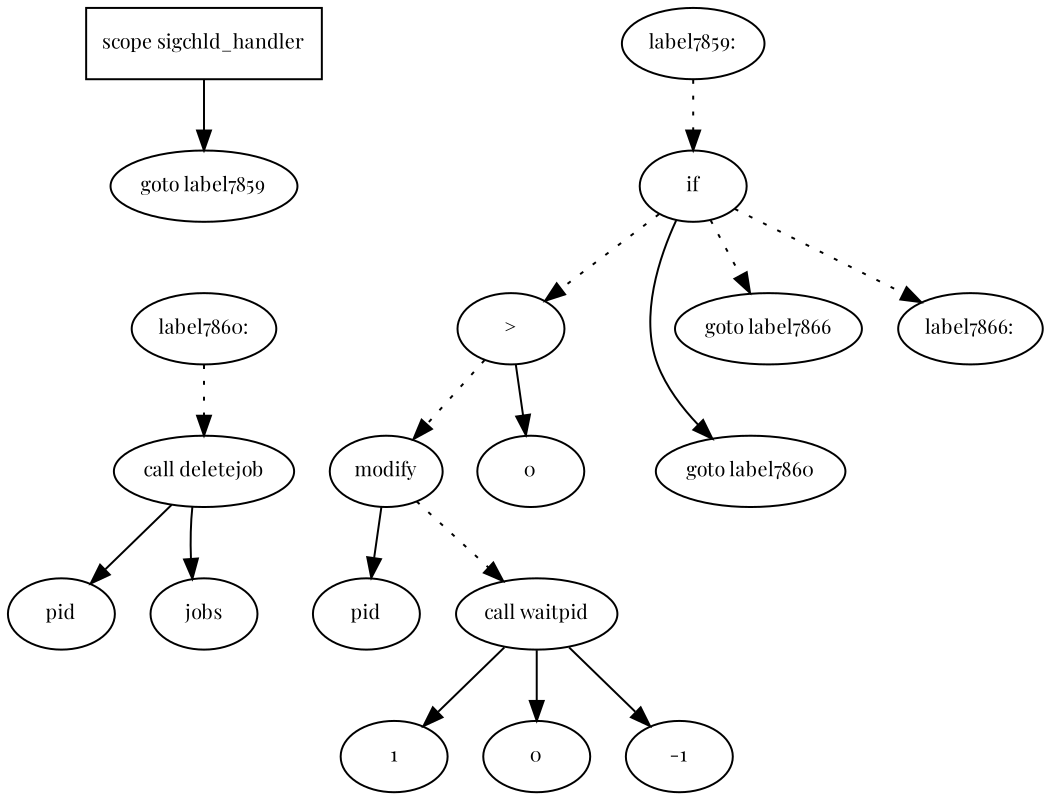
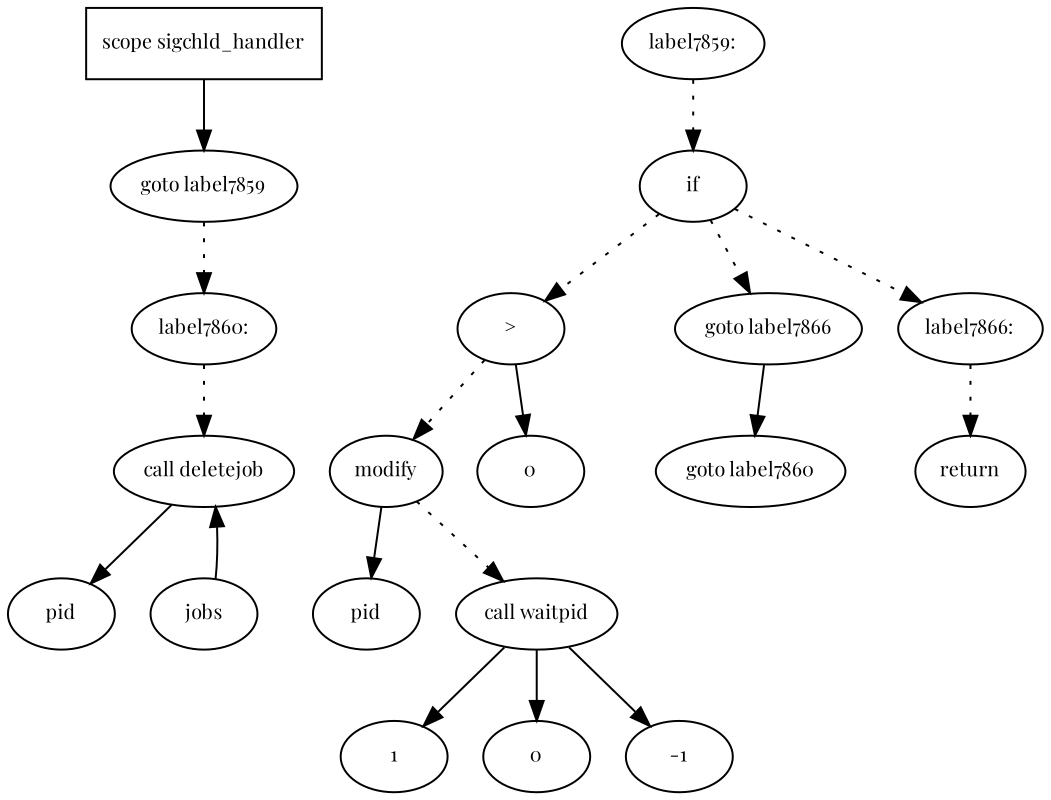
  digraph {
    fontname="Playfair Display"
    fontsize=10
    node [fontname="Playfair Display" fontsize=10 shape=ellipse]
    edge [fontname="Playfair Display" fontsize=10]
    n1 [label="scope sigchld_handler" shape=box]
    n2 [label="goto label7859"]
    n3 [label="label7860:"]
    n4 [label="call deletejob"]
    n5 [label=pid]
    n6 [label=jobs]
    n7 [label="label7859:"]
    n8 [label=if]
    n9 [label=">"]
    n10 [label="goto label7860"]
    n11 [label="goto label7866"]
    n12 [label="label7866:"]
    n13 [label=modify]
    n14 [label=0]
+   n15 [label=return]
    n16 [label=pid]
    n17 [label="call waitpid"]
    n18 [label=1]
    n19 [label=0]
    n20 [label=-1]
    n1 -> n2
+   n2 -> n3 [style=dotted]
    n3 -> n4 [style=dotted]
    n4 -> n5
-   n4 -> n6
+   n6 -> n4
    n7 -> n8 [style=dotted]
    n8 -> n9 [style=dotted]
-   n8 -> n10
+   n11 -> n10
    n8 -> n11 [style=dotted]
    n8 -> n12 [style=dotted]
    n9 -> n13 [style=dotted]
    n9 -> n14
+   n12 -> n15 [style=dotted]
    n13 -> n16
    n13 -> n17 [style=dotted]
    n17 -> n18
    n17 -> n19
    n17 -> n20
  }
